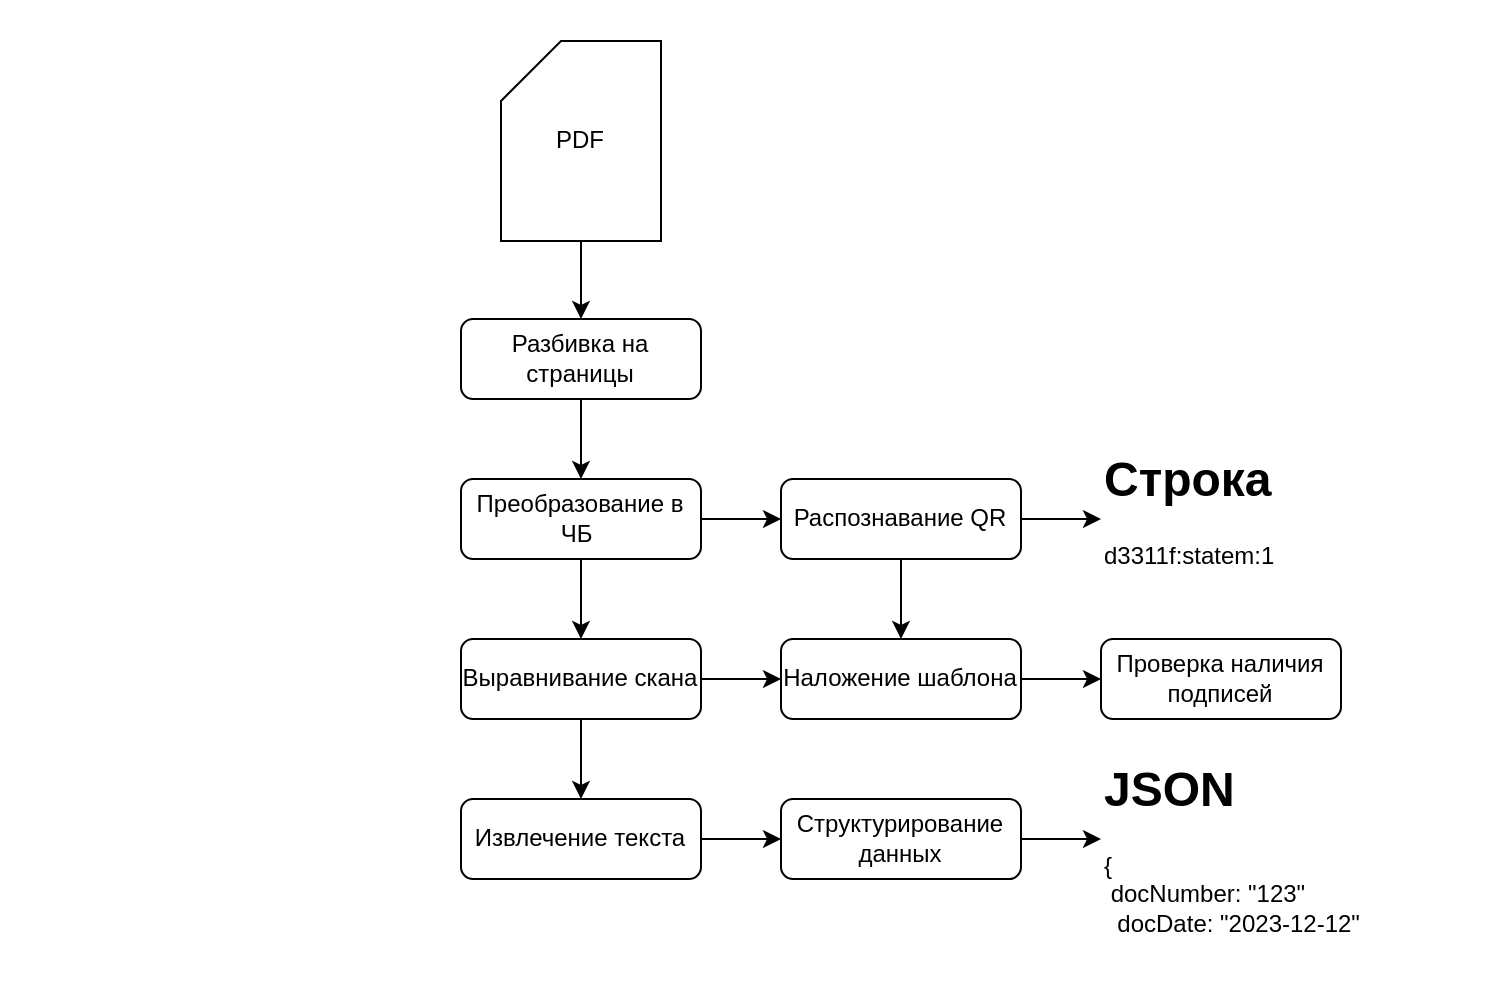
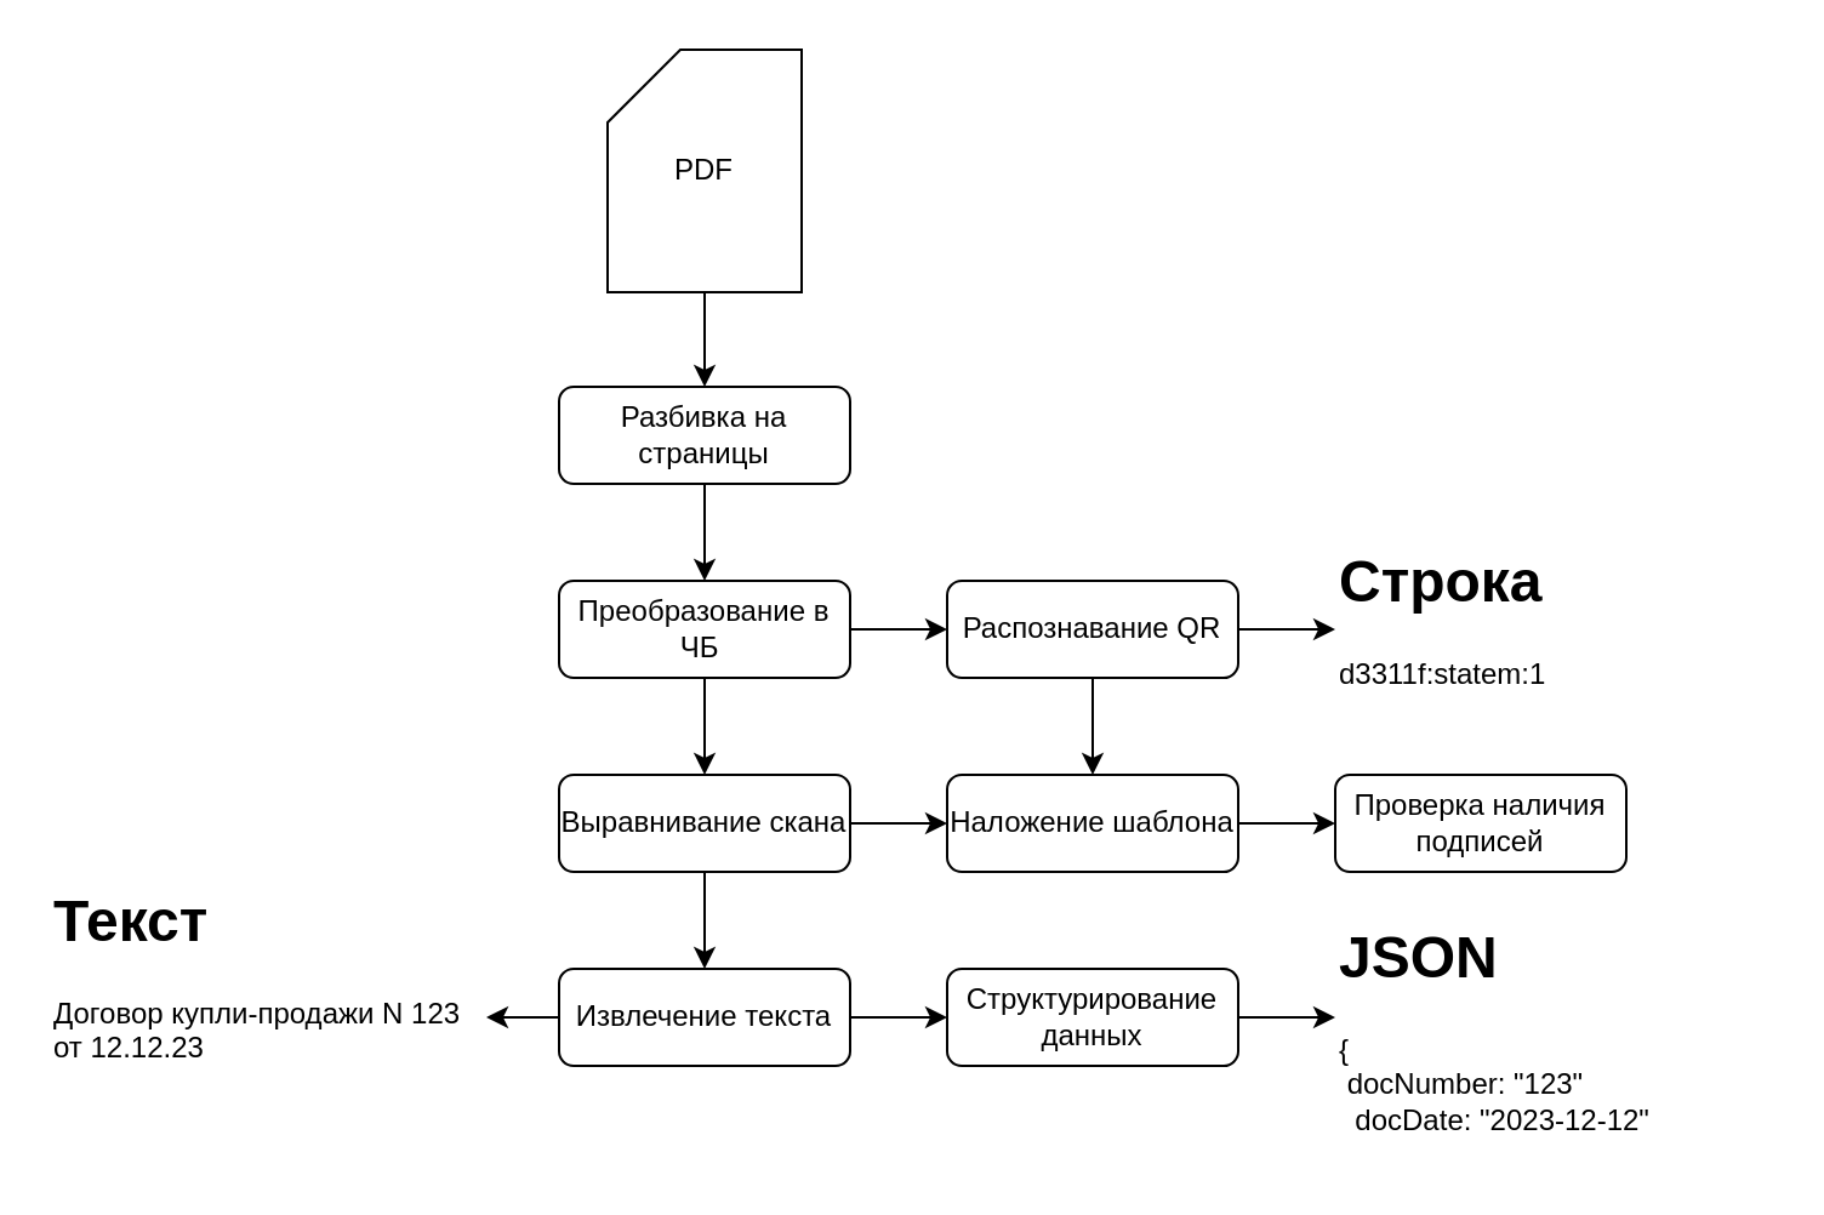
  <mxCell id="0" />
  <mxCell id="1" parent="0" />
  <mxCell id="2" value="" style="edgeStyle=orthogonalEdgeStyle;rounded=0;orthogonalLoop=1;jettySize=auto;html=1;" edge="1" parent="1" source="3" target="6"><mxGeometry relative="1" as="geometry" /></mxCell>
  <mxCell id="3" value="Разбивка на страницы" style="rounded=1;whiteSpace=wrap;html=1;fontSize=12;glass=0;strokeWidth=1;shadow=0;" parent="1" vertex="1"><mxGeometry x="230" y="159" width="120" height="40" as="geometry" /></mxCell>
  <mxCell id="4" value="" style="edgeStyle=orthogonalEdgeStyle;rounded=0;orthogonalLoop=1;jettySize=auto;html=1;" edge="1" parent="1" source="6" target="9"><mxGeometry relative="1" as="geometry" /></mxCell>
  <mxCell id="5" value="" style="edgeStyle=orthogonalEdgeStyle;rounded=0;orthogonalLoop=1;jettySize=auto;html=1;" edge="1" parent="1" source="6" target="12"><mxGeometry relative="1" as="geometry" /></mxCell>
  <mxCell id="6" value="Преобразование в ЧБ&lt;span style=&quot;background-color: initial;&quot;&gt;&amp;nbsp;&lt;/span&gt;" style="rounded=1;whiteSpace=wrap;html=1;fontSize=12;glass=0;strokeWidth=1;shadow=0;" vertex="1" parent="1"><mxGeometry x="230" y="239" width="120" height="40" as="geometry" /></mxCell>
  <mxCell id="7" value="" style="edgeStyle=orthogonalEdgeStyle;rounded=0;orthogonalLoop=1;jettySize=auto;html=1;" edge="1" parent="1" source="9" target="15"><mxGeometry relative="1" as="geometry" /></mxCell>
  <mxCell id="8" value="" style="edgeStyle=orthogonalEdgeStyle;rounded=0;orthogonalLoop=1;jettySize=auto;html=1;" edge="1" parent="1" source="9" target="19"><mxGeometry relative="1" as="geometry" /></mxCell>
  <mxCell id="9" value="Выравнивание скана" style="rounded=1;whiteSpace=wrap;html=1;fontSize=12;glass=0;strokeWidth=1;shadow=0;" vertex="1" parent="1"><mxGeometry x="230" y="319" width="120" height="40" as="geometry" /></mxCell>
  <mxCell id="10" value="" style="edgeStyle=orthogonalEdgeStyle;rounded=0;orthogonalLoop=1;jettySize=auto;html=1;" edge="1" parent="1" source="12" target="24"><mxGeometry relative="1" as="geometry" /></mxCell>
  <mxCell id="11" value="" style="edgeStyle=orthogonalEdgeStyle;rounded=0;orthogonalLoop=1;jettySize=auto;html=1;" edge="1" parent="1" source="12" target="19"><mxGeometry relative="1" as="geometry" /></mxCell>
  <mxCell id="12" value="Распознавание QR" style="rounded=1;whiteSpace=wrap;html=1;fontSize=12;glass=0;strokeWidth=1;shadow=0;" vertex="1" parent="1"><mxGeometry x="390" y="239" width="120" height="40" as="geometry" /></mxCell>
  <mxCell id="13" value="" style="edgeStyle=orthogonalEdgeStyle;rounded=0;orthogonalLoop=1;jettySize=auto;html=1;" edge="1" parent="1" source="15" target="17"><mxGeometry relative="1" as="geometry" /></mxCell>
+ <mxCell id="14" value="" style="edgeStyle=orthogonalEdgeStyle;rounded=0;orthogonalLoop=1;jettySize=auto;html=1;" edge="1" parent="1" source="15" target="22"><mxGeometry relative="1" as="geometry" /></mxCell>
  <mxCell id="15" value="Извлечение текста" style="rounded=1;whiteSpace=wrap;html=1;fontSize=12;glass=0;strokeWidth=1;shadow=0;" vertex="1" parent="1"><mxGeometry x="230" y="399" width="120" height="40" as="geometry" /></mxCell>
  <mxCell id="16" value="" style="edgeStyle=orthogonalEdgeStyle;rounded=0;orthogonalLoop=1;jettySize=auto;html=1;" edge="1" parent="1" source="17" target="23"><mxGeometry relative="1" as="geometry" /></mxCell>
  <mxCell id="17" value="Структурирование данных" style="rounded=1;whiteSpace=wrap;html=1;fontSize=12;glass=0;strokeWidth=1;shadow=0;" vertex="1" parent="1"><mxGeometry x="390" y="399" width="120" height="40" as="geometry" /></mxCell>
  <mxCell id="18" value="" style="edgeStyle=orthogonalEdgeStyle;rounded=0;orthogonalLoop=1;jettySize=auto;html=1;" edge="1" parent="1" source="19" target="25"><mxGeometry relative="1" as="geometry" /></mxCell>
  <mxCell id="19" value="Наложение шаблона" style="rounded=1;whiteSpace=wrap;html=1;fontSize=12;glass=0;strokeWidth=1;shadow=0;" vertex="1" parent="1"><mxGeometry x="390" y="319" width="120" height="40" as="geometry" /></mxCell>
  <mxCell id="20" value="" style="edgeStyle=orthogonalEdgeStyle;rounded=0;orthogonalLoop=1;jettySize=auto;html=1;" edge="1" parent="1" source="21" target="3"><mxGeometry relative="1" as="geometry"><mxPoint x="290" y="180" as="targetPoint" /></mxGeometry></mxCell>
  <mxCell id="21" value="PDF" style="shape=card;whiteSpace=wrap;html=1;" vertex="1" parent="1"><mxGeometry x="250" y="20" width="80" height="100" as="geometry" /></mxCell>
+ <mxCell id="22" value="&lt;h1 style=&quot;margin-top: 0px;&quot;&gt;Текст&lt;/h1&gt;&lt;p&gt;Договор купли-продажи N 123 от 12.12.23&lt;/p&gt;" style="text;html=1;whiteSpace=wrap;overflow=hidden;rounded=0;" vertex="1" parent="1"><mxGeometry x="20" y="359" width="180" height="120" as="geometry" /></mxCell>
  <mxCell id="23" value="&lt;h1 style=&quot;margin-top: 0px;&quot;&gt;JSON&lt;/h1&gt;&lt;p&gt;{&lt;br&gt;&amp;nbsp;docNumber: &quot;123&quot;&lt;br&gt;&amp;nbsp; docDate: &quot;2023-12-12&quot;&lt;br&gt;}&lt;/p&gt;" style="text;html=1;whiteSpace=wrap;overflow=hidden;rounded=0;" vertex="1" parent="1"><mxGeometry x="550" y="374" width="180" height="90" as="geometry" /></mxCell>
  <mxCell id="24" value="&lt;h1 style=&quot;margin-top: 0px;&quot;&gt;Строка&lt;/h1&gt;&lt;p&gt;d3311f:statem:1&lt;/p&gt;" style="text;html=1;whiteSpace=wrap;overflow=hidden;rounded=0;" vertex="1" parent="1"><mxGeometry x="550" y="218.5" width="180" height="81" as="geometry" /></mxCell>
  <mxCell id="25" value="Проверка наличия подписей" style="rounded=1;whiteSpace=wrap;html=1;fontSize=12;glass=0;strokeWidth=1;shadow=0;" vertex="1" parent="1"><mxGeometry x="550" y="319" width="120" height="40" as="geometry" /></mxCell>
